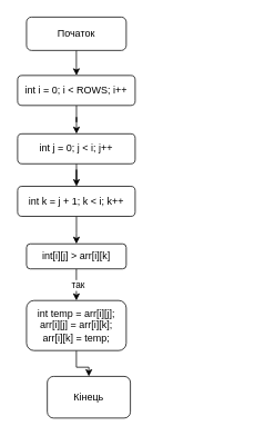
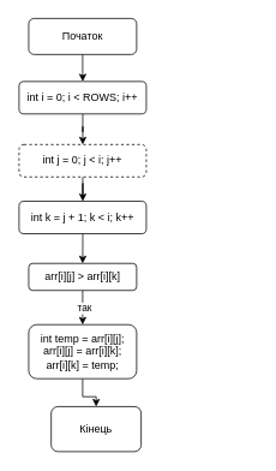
  <mxCell id="0" />
  <mxCell id="1" parent="0" />
  <mxCell id="2" value="" style="edgeStyle=orthogonalEdgeStyle;rounded=0;orthogonalLoop=1;jettySize=auto;html=1;" edge="1" parent="1" source="3" target="11"><mxGeometry relative="1" as="geometry" /></mxCell>
  <mxCell id="3" value="Початок" style="rounded=1;whiteSpace=wrap;html=1;fontSize=12;glass=0;strokeWidth=1;shadow=0;" vertex="1" parent="1"><mxGeometry x="31" y="20" width="120" height="40" as="geometry" /></mxCell>
  <mxCell id="4" value="Yes" style="rounded=0;html=1;jettySize=auto;orthogonalLoop=1;fontSize=11;endArrow=block;endFill=0;endSize=8;strokeWidth=1;shadow=0;labelBackgroundColor=none;edgeStyle=orthogonalEdgeStyle;" edge="1" parent="1"><mxGeometry y="20" relative="1" as="geometry"><mxPoint as="offset" /><mxPoint x="184" y="210" as="sourcePoint" /></mxGeometry></mxCell>
  <mxCell id="5" value="No" style="edgeStyle=orthogonalEdgeStyle;rounded=0;html=1;jettySize=auto;orthogonalLoop=1;fontSize=11;endArrow=block;endFill=0;endSize=8;strokeWidth=1;shadow=0;labelBackgroundColor=none;" edge="1" parent="1"><mxGeometry y="10" relative="1" as="geometry"><mxPoint as="offset" /><mxPoint x="234" y="170" as="sourcePoint" /></mxGeometry></mxCell>
  <mxCell id="6" value="No" style="rounded=0;html=1;jettySize=auto;orthogonalLoop=1;fontSize=11;endArrow=block;endFill=0;endSize=8;strokeWidth=1;shadow=0;labelBackgroundColor=none;edgeStyle=orthogonalEdgeStyle;" edge="1" parent="1"><mxGeometry x="0.333" y="20" relative="1" as="geometry"><mxPoint as="offset" /><mxPoint x="184" y="330" as="sourcePoint" /></mxGeometry></mxCell>
  <mxCell id="7" value="Yes" style="edgeStyle=orthogonalEdgeStyle;rounded=0;html=1;jettySize=auto;orthogonalLoop=1;fontSize=11;endArrow=block;endFill=0;endSize=8;strokeWidth=1;shadow=0;labelBackgroundColor=none;" edge="1" parent="1"><mxGeometry y="10" relative="1" as="geometry"><mxPoint as="offset" /><mxPoint x="284" y="290" as="targetPoint" /></mxGeometry></mxCell>
  <mxCell id="8" value="" style="edgeStyle=orthogonalEdgeStyle;rounded=0;orthogonalLoop=1;jettySize=auto;html=1;" edge="1" parent="1"><mxGeometry relative="1" as="geometry"><mxPoint x="91" y="140" as="sourcePoint" /></mxGeometry></mxCell>
  <mxCell id="9" value="Кінець" style="rounded=1;whiteSpace=wrap;html=1;fontSize=12;glass=0;strokeWidth=1;shadow=0;" vertex="1" parent="1"><mxGeometry x="56" y="451" width="100" height="50" as="geometry" /></mxCell>
  <mxCell id="10" value="" style="edgeStyle=orthogonalEdgeStyle;rounded=0;orthogonalLoop=1;jettySize=auto;html=1;" edge="1" parent="1" source="11" target="13"><mxGeometry relative="1" as="geometry" /></mxCell>
  <mxCell id="11" value="int i = 0; i &lt; ROWS; i++" style="rounded=1;whiteSpace=wrap;html=1;glass=0;strokeWidth=1;shadow=0;" vertex="1" parent="1"><mxGeometry x="20.25" y="90" width="141.5" height="36" as="geometry" /></mxCell>
  <mxCell id="12" value="" style="edgeStyle=orthogonalEdgeStyle;rounded=0;orthogonalLoop=1;jettySize=auto;html=1;" edge="1" parent="1" source="13" target="15"><mxGeometry relative="1" as="geometry" /></mxCell>
- <mxCell id="13" value="int j = 0; j &amp;lt; i; j++" style="rounded=1;whiteSpace=wrap;html=1;glass=0;strokeWidth=1;shadow=0;" vertex="1" parent="1"><mxGeometry x="20.25" y="160" width="141.5" height="36" as="geometry" /></mxCell>
+ <mxCell id="13" value="int j = 0; j &amp;lt; i; j++" style="rounded=1;whiteSpace=wrap;html=1;glass=0;strokeWidth=1;shadow=0;dashed=1;" vertex="1" parent="1"><mxGeometry x="20.25" y="160" width="141.5" height="36" as="geometry" /></mxCell>
  <mxCell id="14" value="" style="edgeStyle=orthogonalEdgeStyle;rounded=0;orthogonalLoop=1;jettySize=auto;html=1;" edge="1" parent="1" source="15" target="18"><mxGeometry relative="1" as="geometry" /></mxCell>
  <mxCell id="15" value="int k = j + 1; k &amp;lt; i; k++" style="rounded=1;whiteSpace=wrap;html=1;glass=0;strokeWidth=1;shadow=0;" vertex="1" parent="1"><mxGeometry x="20.25" y="223" width="141.5" height="36" as="geometry" /></mxCell>
  <mxCell id="16" value="" style="edgeStyle=orthogonalEdgeStyle;rounded=0;orthogonalLoop=1;jettySize=auto;html=1;" edge="1" parent="1" source="18" target="20"><mxGeometry relative="1" as="geometry" /></mxCell>
  <mxCell id="17" value="так" style="edgeLabel;html=1;align=center;verticalAlign=middle;resizable=0;points=[];" vertex="1" connectable="0" parent="16"><mxGeometry x="0.089" y="1" relative="1" as="geometry"><mxPoint as="offset" /></mxGeometry></mxCell>
- <mxCell id="18" value="int[i][j] &amp;gt; arr[i][k]" style="rounded=1;whiteSpace=wrap;html=1;glass=0;strokeWidth=1;shadow=0;" vertex="1" parent="1"><mxGeometry x="31" y="292" width="120" height="30" as="geometry" /></mxCell>
+ <mxCell id="18" value="arr[i][j] &amp;gt; arr[i][k]" style="rounded=1;whiteSpace=wrap;html=1;glass=0;strokeWidth=1;shadow=0;" vertex="1" parent="1"><mxGeometry x="31" y="292" width="120" height="30" as="geometry" /></mxCell>
  <mxCell id="19" value="" style="edgeStyle=orthogonalEdgeStyle;rounded=0;orthogonalLoop=1;jettySize=auto;html=1;" edge="1" parent="1" source="20" target="9"><mxGeometry relative="1" as="geometry" /></mxCell>
  <mxCell id="20" value="int temp = arr[i][j]; arr[i][j] = arr[i][k]; &lt;br&gt;arr[i][k] = temp;" style="rounded=1;whiteSpace=wrap;html=1;glass=0;strokeWidth=1;shadow=0;" vertex="1" parent="1"><mxGeometry x="31" y="360" width="120" height="60" as="geometry" /></mxCell>
